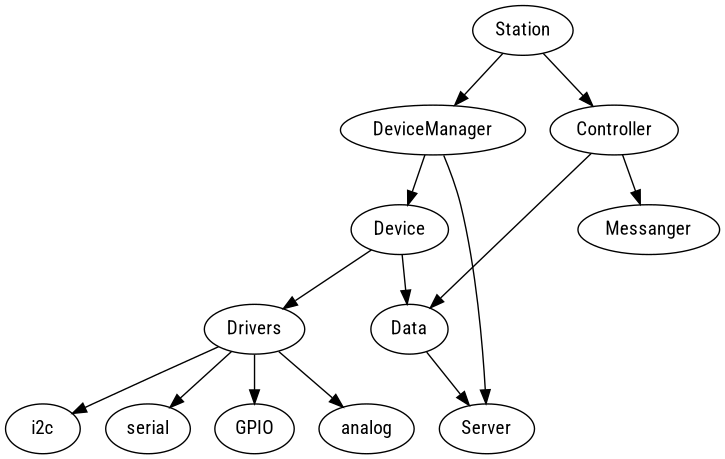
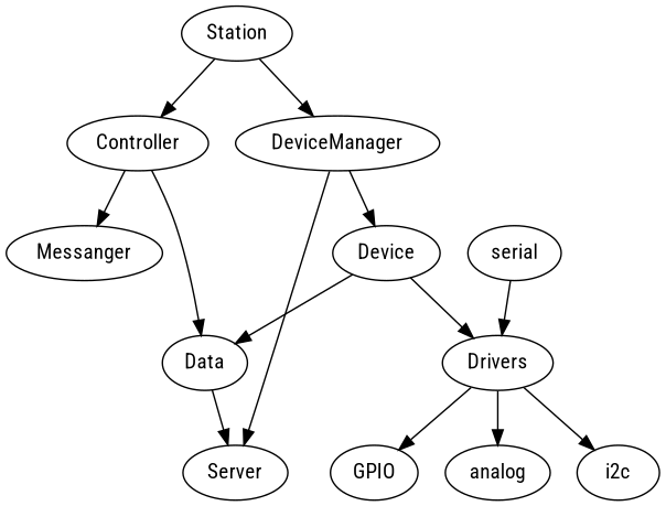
  digraph {
    fontname="Roboto Condensed"
    node [fontname="Roboto Condensed"]
    edge [fontname="Roboto Condensed"]
    Station
    Controller
    DeviceManager
    Data
    Messanger
    Server
    Device
    Drivers
    GPIO
    analog
    i2c
    serial
    Station -> Controller
    Station -> DeviceManager
    Controller -> Data
    Controller -> Messanger
    DeviceManager -> Server
    DeviceManager -> Device
    Data -> Server
    Device -> Data
    Device -> Drivers
    Drivers -> GPIO
    Drivers -> analog
    Drivers -> i2c
-   Drivers -> serial
+   serial -> Drivers
  }
